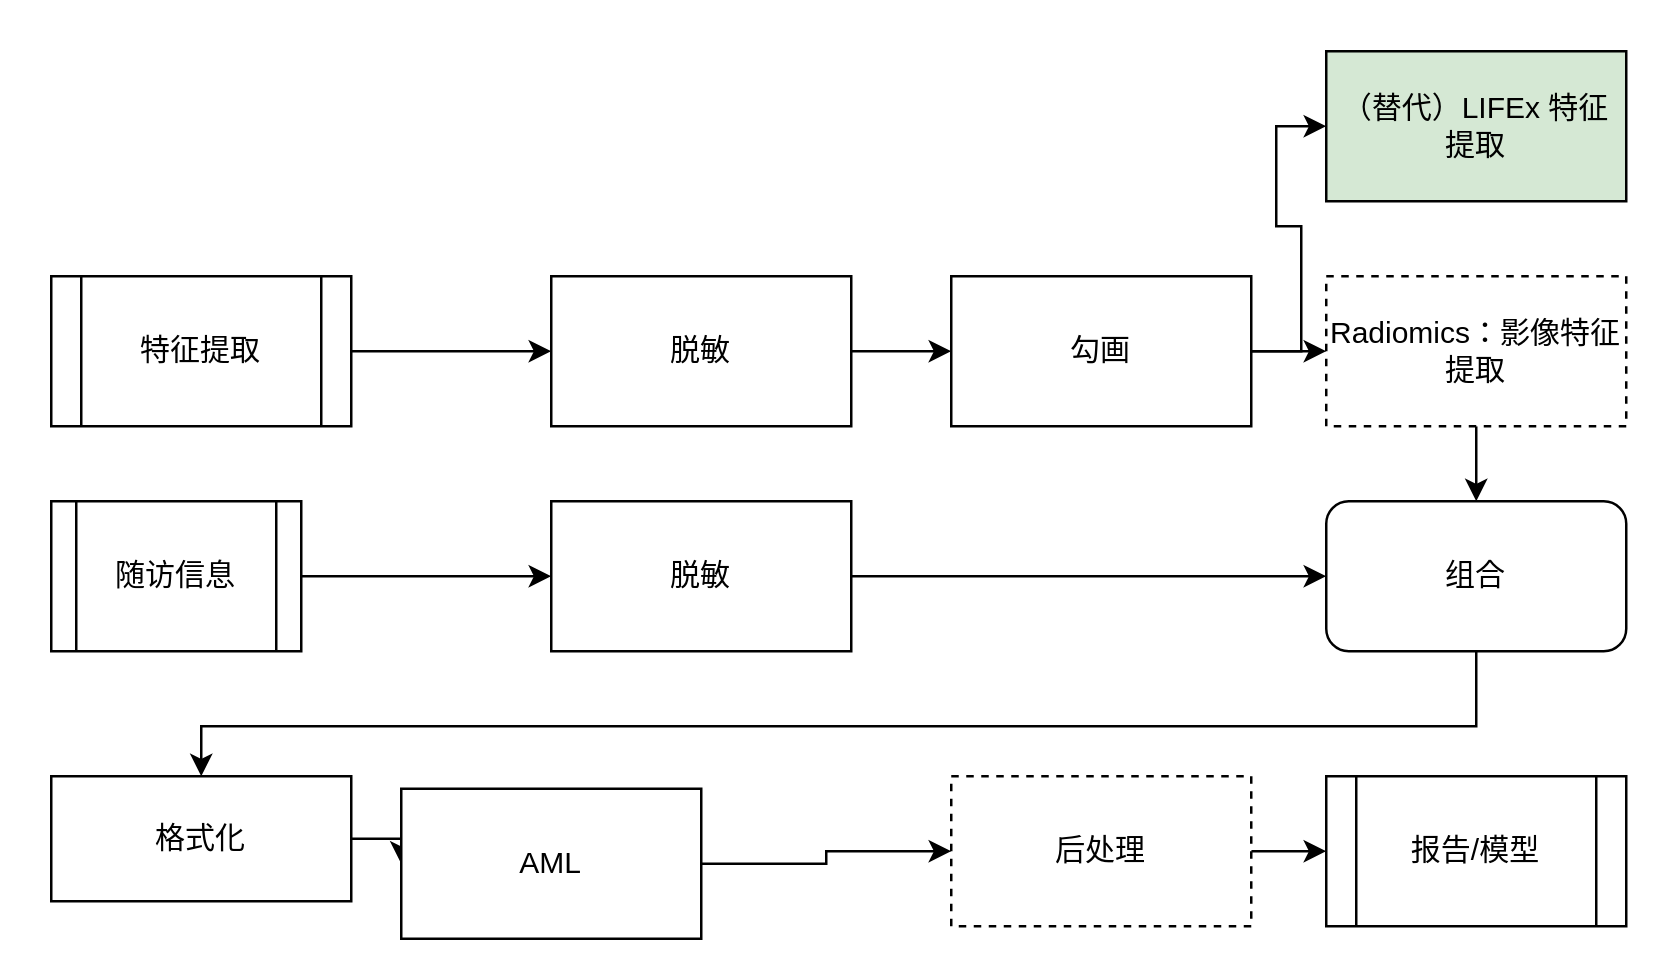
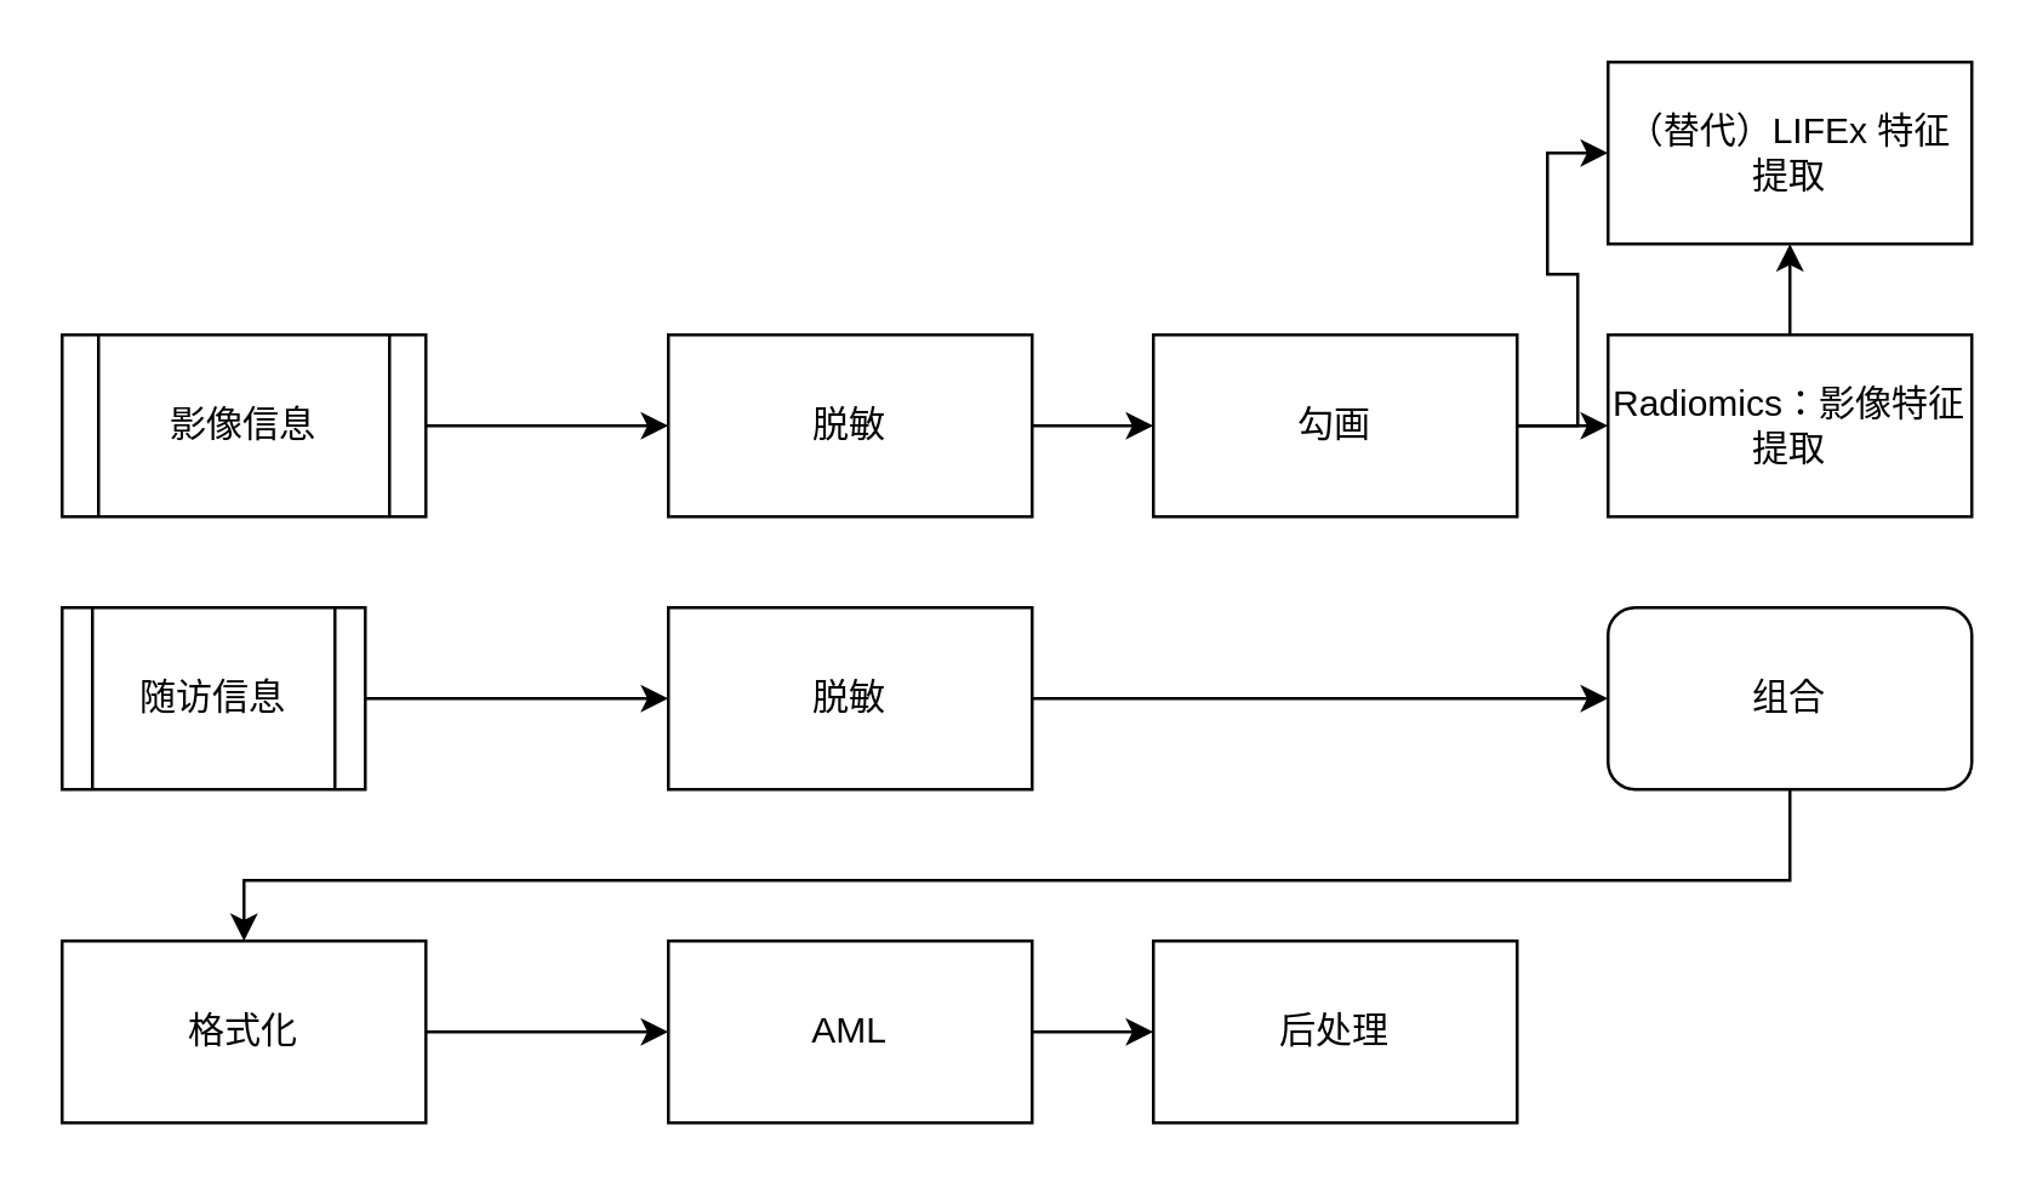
  <mxCell id="0" />
  <mxCell id="1" parent="0" />
  <mxCell id="2" value="" style="edgeStyle=orthogonalEdgeStyle;rounded=0;orthogonalLoop=1;jettySize=auto;html=1;" parent="1" source="3" target="5" edge="1"><mxGeometry relative="1" as="geometry" /></mxCell>
- <mxCell id="3" value="特征提取" style="shape=process;whiteSpace=wrap;html=1;backgroundOutline=1;fontFamily=Helvetica;fontSize=12;fontColor=#000000;align=center;strokeColor=#000000;fillColor=#ffffff;" parent="1" vertex="1"><mxGeometry x="20" y="110" width="120" height="60" as="geometry" /></mxCell>
+ <mxCell id="3" value="影像信息" style="shape=process;whiteSpace=wrap;html=1;backgroundOutline=1;fontFamily=Helvetica;fontSize=12;fontColor=#000000;align=center;strokeColor=#000000;fillColor=#ffffff;" parent="1" vertex="1"><mxGeometry x="20" y="110" width="120" height="60" as="geometry" /></mxCell>
  <mxCell id="4" value="" style="edgeStyle=orthogonalEdgeStyle;rounded=0;orthogonalLoop=1;jettySize=auto;html=1;" parent="1" source="5" target="8" edge="1"><mxGeometry relative="1" as="geometry" /></mxCell>
  <mxCell id="5" value="脱敏" style="rounded=0;whiteSpace=wrap;html=1;" parent="1" vertex="1"><mxGeometry x="220" y="110" width="120" height="60" as="geometry" /></mxCell>
  <mxCell id="6" value="" style="edgeStyle=orthogonalEdgeStyle;rounded=0;orthogonalLoop=1;jettySize=auto;html=1;" parent="1" source="8" target="20" edge="1"><mxGeometry relative="1" as="geometry" /></mxCell>
  <mxCell id="7" value="" style="edgeStyle=orthogonalEdgeStyle;rounded=0;orthogonalLoop=1;jettySize=auto;html=1;entryX=0;entryY=0.5;entryDx=0;entryDy=0;" edge="1" parent="1" source="8" target="24"><mxGeometry relative="1" as="geometry" /></mxCell>
  <mxCell id="8" value="勾画" style="rounded=0;whiteSpace=wrap;html=1;" parent="1" vertex="1"><mxGeometry x="380" y="110" width="120" height="60" as="geometry" /></mxCell>
  <mxCell id="9" value="" style="edgeStyle=orthogonalEdgeStyle;rounded=0;orthogonalLoop=1;jettySize=auto;html=1;" parent="1" source="10" target="16" edge="1"><mxGeometry relative="1" as="geometry"><Array as="points"><mxPoint x="590" y="290" /><mxPoint x="80" y="290" /></Array></mxGeometry></mxCell>
  <mxCell id="10" value="组合" style="whiteSpace=wrap;html=1;rounded=1;" parent="1" vertex="1"><mxGeometry x="530" y="200" width="120" height="60" as="geometry" /></mxCell>
  <mxCell id="11" value="" style="edgeStyle=orthogonalEdgeStyle;rounded=0;orthogonalLoop=1;jettySize=auto;html=1;" parent="1" source="12" target="14" edge="1"><mxGeometry relative="1" as="geometry" /></mxCell>
  <mxCell id="12" value="随访信息" style="shape=process;whiteSpace=wrap;html=1;backgroundOutline=1;fontFamily=Helvetica;fontSize=12;fontColor=#000000;align=center;strokeColor=#000000;fillColor=#ffffff;" parent="1" vertex="1"><mxGeometry x="20" y="200" width="100" height="60" as="geometry" /></mxCell>
  <mxCell id="13" value="" style="edgeStyle=orthogonalEdgeStyle;rounded=0;orthogonalLoop=1;jettySize=auto;html=1;entryX=0;entryY=0.5;entryDx=0;entryDy=0;" parent="1" source="14" target="10" edge="1"><mxGeometry relative="1" as="geometry" /></mxCell>
  <mxCell id="14" value="脱敏" style="rounded=0;whiteSpace=wrap;html=1;" parent="1" vertex="1"><mxGeometry x="220" y="200" width="120" height="60" as="geometry" /></mxCell>
  <mxCell id="15" value="" style="edgeStyle=orthogonalEdgeStyle;rounded=0;orthogonalLoop=1;jettySize=auto;html=1;" parent="1" source="16" target="18" edge="1"><mxGeometry relative="1" as="geometry" /></mxCell>
- <mxCell id="16" value="格式化" style="rounded=0;whiteSpace=wrap;html=1;" parent="1" vertex="1"><mxGeometry x="20" y="310" width="120" height="50" as="geometry" /></mxCell>
+ <mxCell id="16" value="格式化" style="rounded=0;whiteSpace=wrap;html=1;" parent="1" vertex="1"><mxGeometry x="20" y="310" width="120" height="60" as="geometry" /></mxCell>
  <mxCell id="17" value="" style="edgeStyle=orthogonalEdgeStyle;rounded=0;orthogonalLoop=1;jettySize=auto;html=1;" parent="1" source="18" target="23" edge="1"><mxGeometry relative="1" as="geometry" /></mxCell>
- <mxCell id="18" value="AML" style="rounded=0;whiteSpace=wrap;html=1;" parent="1" vertex="1"><mxGeometry x="160" y="315" width="120" height="60" as="geometry" /></mxCell>
- <mxCell id="19" value="" style="edgeStyle=orthogonalEdgeStyle;rounded=0;orthogonalLoop=1;jettySize=auto;html=1;entryX=0.5;entryY=0;entryDx=0;entryDy=0;" parent="1" source="20" target="10" edge="1"><mxGeometry relative="1" as="geometry" /></mxCell>
- <mxCell id="20" value="Radiomics：影像特征提取" style="rounded=0;whiteSpace=wrap;html=1;dashed=1;" parent="1" vertex="1"><mxGeometry x="530" y="110" width="120" height="60" as="geometry" /></mxCell>
- <mxCell id="21" value="报告/模型" style="shape=process;whiteSpace=wrap;html=1;backgroundOutline=1;fontFamily=Helvetica;fontSize=12;fontColor=#000000;align=center;strokeColor=#000000;fillColor=#ffffff;" parent="1" vertex="1"><mxGeometry x="530" y="310" width="120" height="60" as="geometry" /></mxCell>
- <mxCell id="22" value="" style="edgeStyle=orthogonalEdgeStyle;rounded=0;orthogonalLoop=1;jettySize=auto;html=1;" parent="1" source="23" target="21" edge="1"><mxGeometry relative="1" as="geometry" /></mxCell>
- <mxCell id="23" value="后处理" style="rounded=0;whiteSpace=wrap;html=1;dashed=1;" parent="1" vertex="1"><mxGeometry x="380" y="310" width="120" height="60" as="geometry" /></mxCell>
- <mxCell id="24" value="（替代）LIFEx 特征提取" style="rounded=0;whiteSpace=wrap;html=1;fillColor=#d5e8d4;" vertex="1" parent="1"><mxGeometry x="530" y="20" width="120" height="60" as="geometry" /></mxCell>
+ <mxCell id="18" value="AML" style="rounded=0;whiteSpace=wrap;html=1;" parent="1" vertex="1"><mxGeometry x="220" y="310" width="120" height="60" as="geometry" /></mxCell>
+ <mxCell id="19" value="" style="edgeStyle=orthogonalEdgeStyle;rounded=0;orthogonalLoop=1;jettySize=auto;html=1;" parent="1" source="20" target="24" edge="1"><mxGeometry relative="1" as="geometry" /></mxCell>
+ <mxCell id="20" value="Radiomics：影像特征提取" style="rounded=0;whiteSpace=wrap;html=1;" parent="1" vertex="1"><mxGeometry x="530" y="110" width="120" height="60" as="geometry" /></mxCell>
+ <mxCell id="23" value="后处理" style="rounded=0;whiteSpace=wrap;html=1;" parent="1" vertex="1"><mxGeometry x="380" y="310" width="120" height="60" as="geometry" /></mxCell>
+ <mxCell id="24" value="（替代）LIFEx 特征提取" style="rounded=0;whiteSpace=wrap;html=1;" vertex="1" parent="1"><mxGeometry x="530" y="20" width="120" height="60" as="geometry" /></mxCell>
